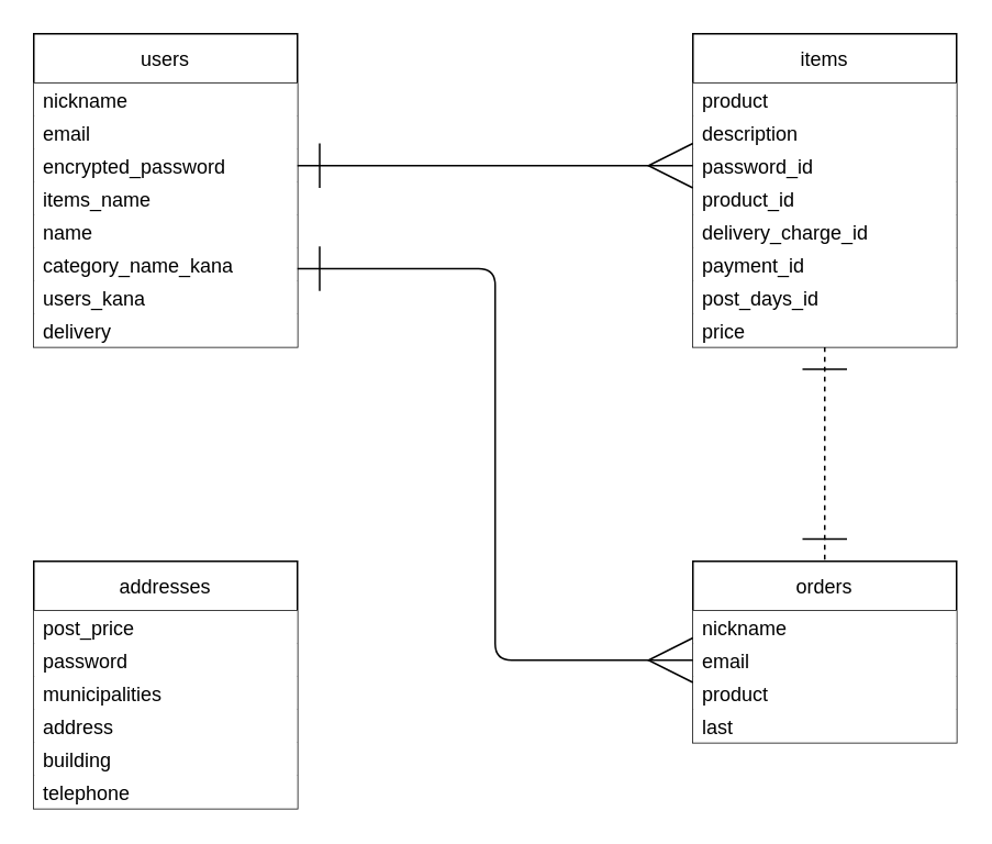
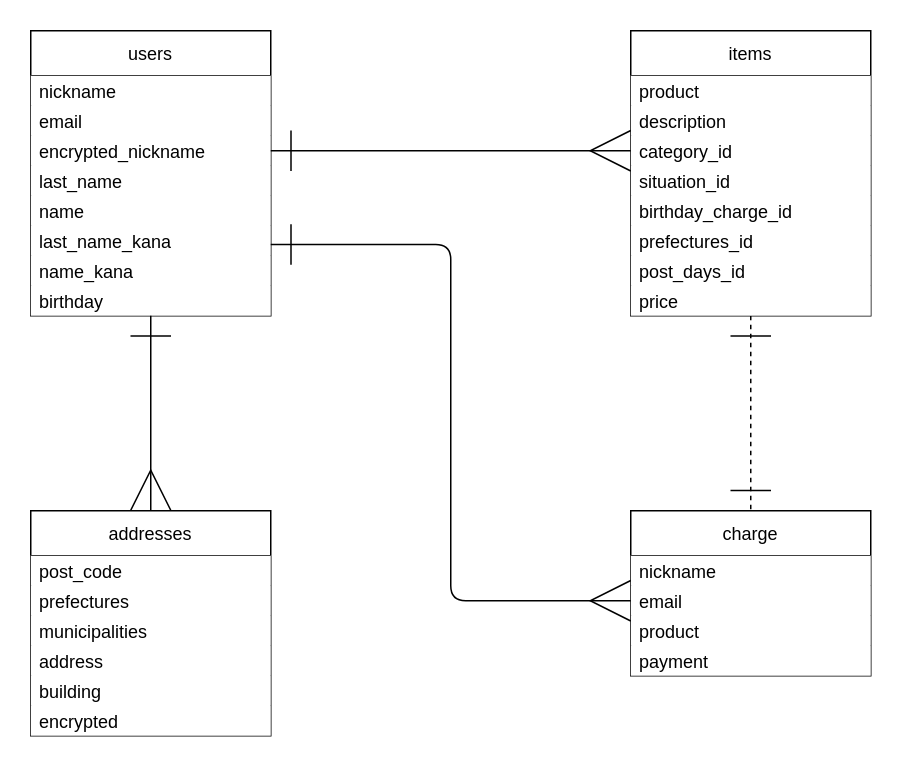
  <mxCell id="0" />
  <mxCell id="1" parent="0" />
  <mxCell id="2" value="users" style="swimlane;fontStyle=0;childLayout=stackLayout;horizontal=1;startSize=30;horizontalStack=0;resizeParent=1;resizeParentMax=0;resizeLast=0;collapsible=1;marginBottom=0;labelBorderColor=none;verticalAlign=middle;" parent="1" vertex="1"><mxGeometry x="20" y="20" width="160" height="190" as="geometry" /></mxCell>
  <mxCell id="3" value="nickname" style="text;strokeColor=none;fillColor=default;align=left;verticalAlign=middle;spacingLeft=4;spacingRight=4;overflow=hidden;points=[[0,0.5],[1,0.5]];portConstraint=eastwest;rotatable=0;labelBorderColor=none;" parent="2" vertex="1"><mxGeometry y="30" width="160" height="20" as="geometry" /></mxCell>
  <mxCell id="4" value="email" style="text;strokeColor=none;fillColor=default;align=left;verticalAlign=middle;spacingLeft=4;spacingRight=4;overflow=hidden;points=[[0,0.5],[1,0.5]];portConstraint=eastwest;rotatable=0;labelBorderColor=none;rounded=0;" parent="2" vertex="1"><mxGeometry y="50" width="160" height="20" as="geometry" /></mxCell>
- <mxCell id="5" value="encrypted_password" style="text;strokeColor=none;fillColor=default;align=left;verticalAlign=middle;spacingLeft=4;spacingRight=4;overflow=hidden;points=[[0,0.5],[1,0.5]];portConstraint=eastwest;rotatable=0;labelBorderColor=none;" parent="2" vertex="1"><mxGeometry y="70" width="160" height="20" as="geometry" /></mxCell>
- <mxCell id="6" value="items_name" style="text;strokeColor=none;fillColor=default;align=left;verticalAlign=middle;spacingLeft=4;spacingRight=4;overflow=hidden;points=[[0,0.5],[1,0.5]];portConstraint=eastwest;rotatable=0;labelBorderColor=none;" parent="2" vertex="1"><mxGeometry y="90" width="160" height="20" as="geometry" /></mxCell>
+ <mxCell id="5" value="encrypted_nickname" style="text;strokeColor=none;fillColor=default;align=left;verticalAlign=middle;spacingLeft=4;spacingRight=4;overflow=hidden;points=[[0,0.5],[1,0.5]];portConstraint=eastwest;rotatable=0;labelBorderColor=none;" parent="2" vertex="1"><mxGeometry y="70" width="160" height="20" as="geometry" /></mxCell>
+ <mxCell id="6" value="last_name" style="text;strokeColor=none;fillColor=default;align=left;verticalAlign=middle;spacingLeft=4;spacingRight=4;overflow=hidden;points=[[0,0.5],[1,0.5]];portConstraint=eastwest;rotatable=0;labelBorderColor=none;" parent="2" vertex="1"><mxGeometry y="90" width="160" height="20" as="geometry" /></mxCell>
  <mxCell id="7" value="name" style="text;strokeColor=none;fillColor=default;align=left;verticalAlign=middle;spacingLeft=4;spacingRight=4;overflow=hidden;points=[[0,0.5],[1,0.5]];portConstraint=eastwest;rotatable=0;labelBorderColor=none;" vertex="1" parent="2"><mxGeometry y="110" width="160" height="20" as="geometry" /></mxCell>
- <mxCell id="8" value="category_name_kana" style="text;strokeColor=none;fillColor=default;align=left;verticalAlign=middle;spacingLeft=4;spacingRight=4;overflow=hidden;points=[[0,0.5],[1,0.5]];portConstraint=eastwest;rotatable=0;labelBorderColor=none;" vertex="1" parent="2"><mxGeometry y="130" width="160" height="20" as="geometry" /></mxCell>
- <mxCell id="9" value="users_kana" style="text;strokeColor=none;fillColor=default;align=left;verticalAlign=middle;spacingLeft=4;spacingRight=4;overflow=hidden;points=[[0,0.5],[1,0.5]];portConstraint=eastwest;rotatable=0;labelBorderColor=none;" parent="2" vertex="1"><mxGeometry y="150" width="160" height="20" as="geometry" /></mxCell>
- <mxCell id="10" value="delivery" style="text;strokeColor=none;fillColor=default;align=left;verticalAlign=middle;spacingLeft=4;spacingRight=4;overflow=hidden;points=[[0,0.5],[1,0.5]];portConstraint=eastwest;rotatable=0;labelBorderColor=none;" parent="2" vertex="1"><mxGeometry y="170" width="160" height="20" as="geometry" /></mxCell>
+ <mxCell id="8" value="last_name_kana" style="text;strokeColor=none;fillColor=default;align=left;verticalAlign=middle;spacingLeft=4;spacingRight=4;overflow=hidden;points=[[0,0.5],[1,0.5]];portConstraint=eastwest;rotatable=0;labelBorderColor=none;" vertex="1" parent="2"><mxGeometry y="130" width="160" height="20" as="geometry" /></mxCell>
+ <mxCell id="9" value="name_kana" style="text;strokeColor=none;fillColor=default;align=left;verticalAlign=middle;spacingLeft=4;spacingRight=4;overflow=hidden;points=[[0,0.5],[1,0.5]];portConstraint=eastwest;rotatable=0;labelBorderColor=none;" parent="2" vertex="1"><mxGeometry y="150" width="160" height="20" as="geometry" /></mxCell>
+ <mxCell id="10" value="birthday" style="text;strokeColor=none;fillColor=default;align=left;verticalAlign=middle;spacingLeft=4;spacingRight=4;overflow=hidden;points=[[0,0.5],[1,0.5]];portConstraint=eastwest;rotatable=0;labelBorderColor=none;" parent="2" vertex="1"><mxGeometry y="170" width="160" height="20" as="geometry" /></mxCell>
  <mxCell id="11" style="edgeStyle=none;html=1;exitX=0.5;exitY=1;exitDx=0;exitDy=0;entryX=0.5;entryY=0;entryDx=0;entryDy=0;endArrow=ERone;endFill=0;startArrow=ERone;startFill=0;endSize=25;startSize=25;dashed=1;" edge="1" parent="1" source="12" target="21"><mxGeometry relative="1" as="geometry"><mxPoint x="500" y="330" as="targetPoint" /></mxGeometry></mxCell>
  <mxCell id="12" value="items" style="swimlane;fontStyle=0;childLayout=stackLayout;horizontal=1;startSize=30;horizontalStack=0;resizeParent=1;resizeParentMax=0;resizeLast=0;collapsible=1;marginBottom=0;labelBorderColor=none;verticalAlign=middle;" parent="1" vertex="1"><mxGeometry x="420" y="20" width="160" height="190" as="geometry" /></mxCell>
  <mxCell id="13" value="product" style="text;strokeColor=none;fillColor=default;align=left;verticalAlign=middle;spacingLeft=4;spacingRight=4;overflow=hidden;points=[[0,0.5],[1,0.5]];portConstraint=eastwest;rotatable=0;labelBorderColor=none;" parent="12" vertex="1"><mxGeometry y="30" width="160" height="20" as="geometry" /></mxCell>
  <mxCell id="14" value="description" style="text;strokeColor=none;fillColor=default;align=left;verticalAlign=middle;spacingLeft=4;spacingRight=4;overflow=hidden;points=[[0,0.5],[1,0.5]];portConstraint=eastwest;rotatable=0;labelBorderColor=none;rounded=0;" parent="12" vertex="1"><mxGeometry y="50" width="160" height="20" as="geometry" /></mxCell>
- <mxCell id="15" value="password_id" style="text;strokeColor=none;fillColor=default;align=left;verticalAlign=middle;spacingLeft=4;spacingRight=4;overflow=hidden;points=[[0,0.5],[1,0.5]];portConstraint=eastwest;rotatable=0;labelBorderColor=none;" parent="12" vertex="1"><mxGeometry y="70" width="160" height="20" as="geometry" /></mxCell>
- <mxCell id="16" value="product_id" style="text;strokeColor=none;fillColor=default;align=left;verticalAlign=middle;spacingLeft=4;spacingRight=4;overflow=hidden;points=[[0,0.5],[1,0.5]];portConstraint=eastwest;rotatable=0;labelBorderColor=none;" parent="12" vertex="1"><mxGeometry y="90" width="160" height="20" as="geometry" /></mxCell>
- <mxCell id="17" value="delivery_charge_id" style="text;strokeColor=none;fillColor=default;align=left;verticalAlign=middle;spacingLeft=4;spacingRight=4;overflow=hidden;points=[[0,0.5],[1,0.5]];portConstraint=eastwest;rotatable=0;labelBorderColor=none;" parent="12" vertex="1"><mxGeometry y="110" width="160" height="20" as="geometry" /></mxCell>
- <mxCell id="18" value="payment_id" style="text;strokeColor=none;fillColor=default;align=left;verticalAlign=middle;spacingLeft=4;spacingRight=4;overflow=hidden;points=[[0,0.5],[1,0.5]];portConstraint=eastwest;rotatable=0;labelBorderColor=none;" parent="12" vertex="1"><mxGeometry y="130" width="160" height="20" as="geometry" /></mxCell>
+ <mxCell id="15" value="category_id" style="text;strokeColor=none;fillColor=default;align=left;verticalAlign=middle;spacingLeft=4;spacingRight=4;overflow=hidden;points=[[0,0.5],[1,0.5]];portConstraint=eastwest;rotatable=0;labelBorderColor=none;" parent="12" vertex="1"><mxGeometry y="70" width="160" height="20" as="geometry" /></mxCell>
+ <mxCell id="16" value="situation_id" style="text;strokeColor=none;fillColor=default;align=left;verticalAlign=middle;spacingLeft=4;spacingRight=4;overflow=hidden;points=[[0,0.5],[1,0.5]];portConstraint=eastwest;rotatable=0;labelBorderColor=none;" parent="12" vertex="1"><mxGeometry y="90" width="160" height="20" as="geometry" /></mxCell>
+ <mxCell id="17" value="birthday_charge_id" style="text;strokeColor=none;fillColor=default;align=left;verticalAlign=middle;spacingLeft=4;spacingRight=4;overflow=hidden;points=[[0,0.5],[1,0.5]];portConstraint=eastwest;rotatable=0;labelBorderColor=none;" parent="12" vertex="1"><mxGeometry y="110" width="160" height="20" as="geometry" /></mxCell>
+ <mxCell id="18" value="prefectures_id" style="text;strokeColor=none;fillColor=default;align=left;verticalAlign=middle;spacingLeft=4;spacingRight=4;overflow=hidden;points=[[0,0.5],[1,0.5]];portConstraint=eastwest;rotatable=0;labelBorderColor=none;" parent="12" vertex="1"><mxGeometry y="130" width="160" height="20" as="geometry" /></mxCell>
  <mxCell id="19" value="post_days_id" style="text;strokeColor=none;fillColor=default;align=left;verticalAlign=middle;spacingLeft=4;spacingRight=4;overflow=hidden;points=[[0,0.5],[1,0.5]];portConstraint=eastwest;rotatable=0;labelBorderColor=none;" parent="12" vertex="1"><mxGeometry y="150" width="160" height="20" as="geometry" /></mxCell>
  <mxCell id="20" value="price" style="text;strokeColor=none;fillColor=default;align=left;verticalAlign=middle;spacingLeft=4;spacingRight=4;overflow=hidden;points=[[0,0.5],[1,0.5]];portConstraint=eastwest;rotatable=0;labelBorderColor=none;" parent="12" vertex="1"><mxGeometry y="170" width="160" height="20" as="geometry" /></mxCell>
- <mxCell id="21" value="orders" style="swimlane;fontStyle=0;childLayout=stackLayout;horizontal=1;startSize=30;horizontalStack=0;resizeParent=1;resizeParentMax=0;resizeLast=0;collapsible=1;marginBottom=0;labelBorderColor=none;verticalAlign=middle;" parent="1" vertex="1"><mxGeometry x="420" y="340" width="160" height="110" as="geometry" /></mxCell>
+ <mxCell id="21" value="charge" style="swimlane;fontStyle=0;childLayout=stackLayout;horizontal=1;startSize=30;horizontalStack=0;resizeParent=1;resizeParentMax=0;resizeLast=0;collapsible=1;marginBottom=0;labelBorderColor=none;verticalAlign=middle;" parent="1" vertex="1"><mxGeometry x="420" y="340" width="160" height="110" as="geometry" /></mxCell>
  <mxCell id="22" value="nickname" style="text;strokeColor=none;fillColor=default;align=left;verticalAlign=middle;spacingLeft=4;spacingRight=4;overflow=hidden;points=[[0,0.5],[1,0.5]];portConstraint=eastwest;rotatable=0;labelBorderColor=none;" parent="21" vertex="1"><mxGeometry y="30" width="160" height="20" as="geometry" /></mxCell>
  <mxCell id="23" value="email" style="text;strokeColor=none;fillColor=default;align=left;verticalAlign=middle;spacingLeft=4;spacingRight=4;overflow=hidden;points=[[0,0.5],[1,0.5]];portConstraint=eastwest;rotatable=0;labelBorderColor=none;" parent="21" vertex="1"><mxGeometry y="50" width="160" height="20" as="geometry" /></mxCell>
  <mxCell id="24" value="product" style="text;strokeColor=none;fillColor=default;align=left;verticalAlign=middle;spacingLeft=4;spacingRight=4;overflow=hidden;points=[[0,0.5],[1,0.5]];portConstraint=eastwest;rotatable=0;labelBorderColor=none;" parent="21" vertex="1"><mxGeometry y="70" width="160" height="20" as="geometry" /></mxCell>
- <mxCell id="25" value="last" style="text;strokeColor=none;fillColor=default;align=left;verticalAlign=middle;spacingLeft=4;spacingRight=4;overflow=hidden;points=[[0,0.5],[1,0.5]];portConstraint=eastwest;rotatable=0;labelBorderColor=none;" vertex="1" parent="21"><mxGeometry y="90" width="160" height="20" as="geometry" /></mxCell>
+ <mxCell id="25" value="payment" style="text;strokeColor=none;fillColor=default;align=left;verticalAlign=middle;spacingLeft=4;spacingRight=4;overflow=hidden;points=[[0,0.5],[1,0.5]];portConstraint=eastwest;rotatable=0;labelBorderColor=none;" vertex="1" parent="21"><mxGeometry y="90" width="160" height="20" as="geometry" /></mxCell>
  <mxCell id="26" value="" style="endArrow=ERmany;html=1;rounded=0;entryX=0;entryY=0.5;entryDx=0;entryDy=0;endFill=0;endSize=25;startSize=25;strokeColor=default;strokeWidth=1;startArrow=ERone;startFill=0;" parent="1" target="15" edge="1"><mxGeometry relative="1" as="geometry"><mxPoint x="180" y="100" as="sourcePoint" /><mxPoint x="340" y="100" as="targetPoint" /></mxGeometry></mxCell>
  <mxCell id="27" value="addresses" style="swimlane;fontStyle=0;childLayout=stackLayout;horizontal=1;startSize=30;horizontalStack=0;resizeParent=1;resizeParentMax=0;resizeLast=0;collapsible=1;marginBottom=0;labelBorderColor=none;verticalAlign=middle;" vertex="1" parent="1"><mxGeometry x="20" y="340" width="160" height="150" as="geometry" /></mxCell>
- <mxCell id="28" value="post_price" style="text;strokeColor=none;fillColor=default;align=left;verticalAlign=middle;spacingLeft=4;spacingRight=4;overflow=hidden;points=[[0,0.5],[1,0.5]];portConstraint=eastwest;rotatable=0;labelBorderColor=none;" vertex="1" parent="27"><mxGeometry y="30" width="160" height="20" as="geometry" /></mxCell>
- <mxCell id="29" value="password" style="text;strokeColor=none;fillColor=default;align=left;verticalAlign=middle;spacingLeft=4;spacingRight=4;overflow=hidden;points=[[0,0.5],[1,0.5]];portConstraint=eastwest;rotatable=0;labelBorderColor=none;" vertex="1" parent="27"><mxGeometry y="50" width="160" height="20" as="geometry" /></mxCell>
+ <mxCell id="28" value="post_code" style="text;strokeColor=none;fillColor=default;align=left;verticalAlign=middle;spacingLeft=4;spacingRight=4;overflow=hidden;points=[[0,0.5],[1,0.5]];portConstraint=eastwest;rotatable=0;labelBorderColor=none;" vertex="1" parent="27"><mxGeometry y="30" width="160" height="20" as="geometry" /></mxCell>
+ <mxCell id="29" value="prefectures" style="text;strokeColor=none;fillColor=default;align=left;verticalAlign=middle;spacingLeft=4;spacingRight=4;overflow=hidden;points=[[0,0.5],[1,0.5]];portConstraint=eastwest;rotatable=0;labelBorderColor=none;" vertex="1" parent="27"><mxGeometry y="50" width="160" height="20" as="geometry" /></mxCell>
  <mxCell id="30" value="municipalities" style="text;strokeColor=none;fillColor=default;align=left;verticalAlign=middle;spacingLeft=4;spacingRight=4;overflow=hidden;points=[[0,0.5],[1,0.5]];portConstraint=eastwest;rotatable=0;labelBorderColor=none;" vertex="1" parent="27"><mxGeometry y="70" width="160" height="20" as="geometry" /></mxCell>
  <mxCell id="31" value="address" style="text;strokeColor=none;fillColor=default;align=left;verticalAlign=middle;spacingLeft=4;spacingRight=4;overflow=hidden;points=[[0,0.5],[1,0.5]];portConstraint=eastwest;rotatable=0;labelBorderColor=none;" vertex="1" parent="27"><mxGeometry y="90" width="160" height="20" as="geometry" /></mxCell>
  <mxCell id="32" value="building" style="text;strokeColor=none;fillColor=default;align=left;verticalAlign=middle;spacingLeft=4;spacingRight=4;overflow=hidden;points=[[0,0.5],[1,0.5]];portConstraint=eastwest;rotatable=0;labelBorderColor=none;" vertex="1" parent="27"><mxGeometry y="110" width="160" height="20" as="geometry" /></mxCell>
- <mxCell id="33" value="telephone" style="text;strokeColor=none;fillColor=default;align=left;verticalAlign=middle;spacingLeft=4;spacingRight=4;overflow=hidden;points=[[0,0.5],[1,0.5]];portConstraint=eastwest;rotatable=0;labelBorderColor=none;" vertex="1" parent="27"><mxGeometry y="130" width="160" height="20" as="geometry" /></mxCell>
+ <mxCell id="33" value="encrypted" style="text;strokeColor=none;fillColor=default;align=left;verticalAlign=middle;spacingLeft=4;spacingRight=4;overflow=hidden;points=[[0,0.5],[1,0.5]];portConstraint=eastwest;rotatable=0;labelBorderColor=none;" vertex="1" parent="27"><mxGeometry y="130" width="160" height="20" as="geometry" /></mxCell>
+ <mxCell id="34" value="" style="endArrow=ERmany;html=1;rounded=0;entryX=0.5;entryY=0;entryDx=0;entryDy=0;endFill=0;endSize=25;startSize=25;strokeColor=default;strokeWidth=1;startArrow=ERone;startFill=0;exitX=0.5;exitY=1;exitDx=0;exitDy=0;" edge="1" parent="1" source="2" target="27"><mxGeometry relative="1" as="geometry"><mxPoint x="110" y="250" as="sourcePoint" /><mxPoint x="350" y="250" as="targetPoint" /></mxGeometry></mxCell>
  <mxCell id="35" value="" style="edgeStyle=elbowEdgeStyle;elbow=horizontal;endArrow=ERmany;html=1;startSize=25;endSize=25;exitX=1;exitY=0.75;exitDx=0;exitDy=0;endFill=0;startArrow=ERone;startFill=0;entryX=0;entryY=0.5;entryDx=0;entryDy=0;" edge="1" parent="1" source="2" target="23"><mxGeometry width="50" height="50" relative="1" as="geometry"><mxPoint x="240" y="310" as="sourcePoint" /><mxPoint x="420" y="390" as="targetPoint" /><Array as="points"><mxPoint x="300" y="290" /><mxPoint x="260" y="360" /><mxPoint x="260" y="280" /></Array></mxGeometry></mxCell>
